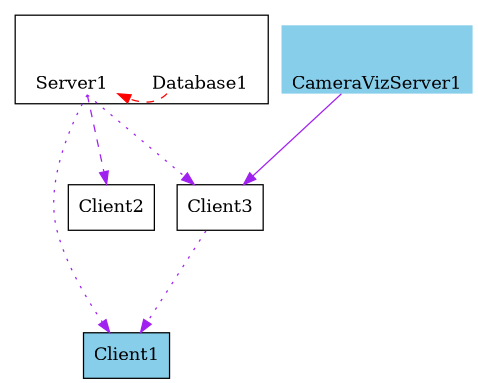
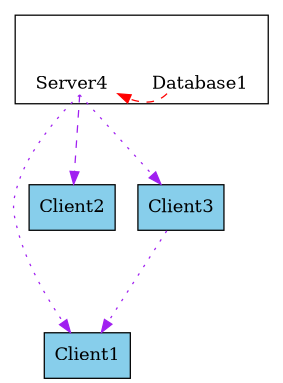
  digraph {
    fontname="DejaVu Serif"
    ranksep="1.0 equally"
    node [fillcolor=white fontname="DejaVu Serif" shape=plaintext style=filled]
    edge [color=purple fontname="DejaVu Serif" style=dotted sametail=serverclient]
    Database1 [height=0.75 labelloc=b ordering=out width=0.75]
-   Server1 [IP="50.20.20" height=0.75 labelloc=b ordering=out width=0.75 xLabel=Server1]
+   Server1 [IP="50.20.20" height=0.75 labelloc=b ordering=out width=0.75 xLabel=Server1 label=Server4]
    Client1 [IP="150.20.20" fillcolor=skyblue shape=box]
-   Client2 [IP="192.10.1.102" shape=box]
-   Client3 [shape=box]
-   CameraVizServer1 [fillcolor=skyblue height=0.75 labelloc=b ordering=out width=0.75 xLabel=CameraVizServer2]
+   Client2 [IP="192.10.1.102" fillcolor=skyblue shape=box]
+   Client3 [fillcolor=skyblue shape=box]
    subgraph cluster_1 {
      Database1
      Server1
    }
    Database1 -> Server1 [color=red constraint=0 decorate=false style=dashed tailport=sw sametail=""]
    Server1 -> Client1
    Server1 -> Client2 [style=dashed]
    Server1 -> Client3
    Client3 -> Client1
-   CameraVizServer1 -> Client3 [style=solid]
  }
